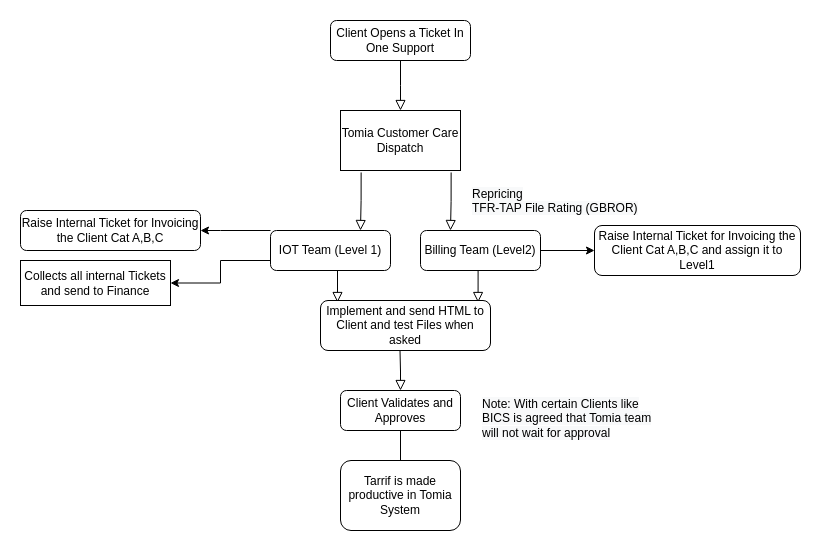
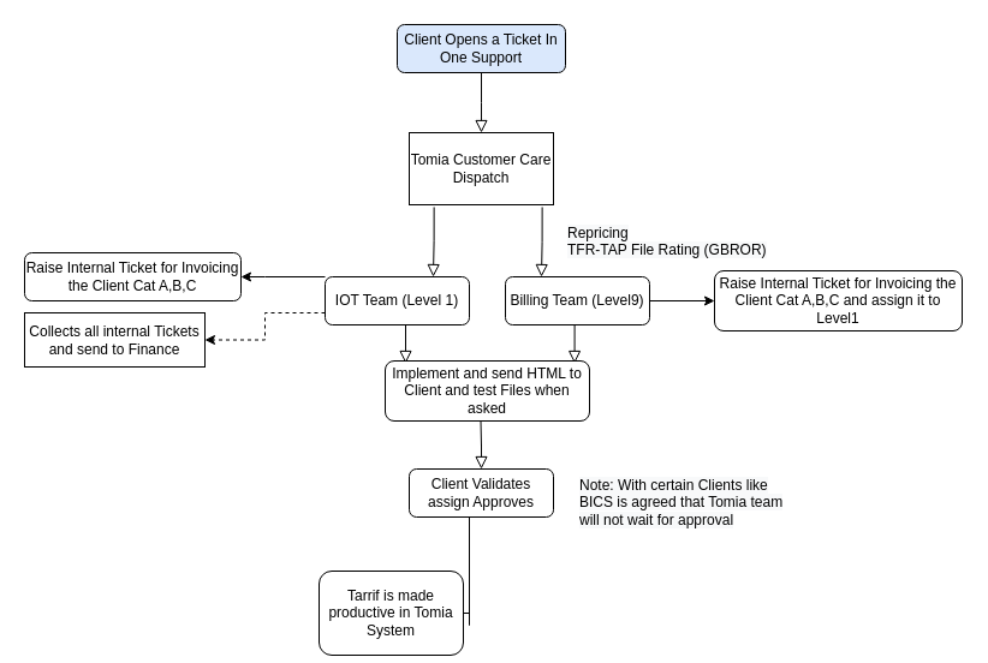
  <mxCell id="0" />
  <mxCell id="1" parent="0" />
  <mxCell id="2" value="" style="rounded=0;html=1;jettySize=auto;orthogonalLoop=1;fontSize=11;endArrow=block;endFill=0;endSize=8;strokeWidth=1;shadow=0;labelBackgroundColor=none;edgeStyle=orthogonalEdgeStyle;" parent="1" source="3" edge="1"><mxGeometry relative="1" as="geometry"><mxPoint x="400" y="110" as="targetPoint" /></mxGeometry></mxCell>
- <mxCell id="3" value="Client Opens a Ticket In One Support" style="rounded=1;whiteSpace=wrap;html=1;fontSize=12;glass=0;strokeWidth=1;shadow=0;" parent="1" vertex="1"><mxGeometry x="330" y="20" width="140" height="40" as="geometry" /></mxCell>
+ <mxCell id="3" value="Client Opens a Ticket In One Support" style="rounded=1;whiteSpace=wrap;html=1;fontSize=12;glass=0;strokeWidth=1;shadow=0;fillColor=#dae8fc;" parent="1" vertex="1"><mxGeometry x="330" y="20" width="140" height="40" as="geometry" /></mxCell>
  <mxCell id="4" value="Tomia Customer Care Dispatch" style="rounded=0;whiteSpace=wrap;html=1;" vertex="1" parent="1"><mxGeometry x="340" y="110" width="120" height="60" as="geometry" /></mxCell>
  <mxCell id="5" value="" style="edgeStyle=orthogonalEdgeStyle;rounded=0;orthogonalLoop=1;jettySize=auto;html=1;" edge="1" parent="1" source="6" target="21"><mxGeometry relative="1" as="geometry"><Array as="points"><mxPoint x="220" y="230" /><mxPoint x="220" y="230" /></Array></mxGeometry></mxCell>
  <mxCell id="6" value="IOT Team (Level 1)" style="rounded=1;whiteSpace=wrap;html=1;fontSize=12;glass=0;strokeWidth=1;shadow=0;" vertex="1" parent="1"><mxGeometry x="270" y="230" width="120" height="40" as="geometry" /></mxCell>
  <mxCell id="7" value="" style="edgeStyle=orthogonalEdgeStyle;rounded=0;orthogonalLoop=1;jettySize=auto;html=1;" edge="1" parent="1" source="8" target="19"><mxGeometry relative="1" as="geometry" /></mxCell>
- <mxCell id="8" value="&amp;nbsp;Billing Team (Level2)&amp;nbsp;" style="rounded=1;whiteSpace=wrap;html=1;fontSize=12;glass=0;strokeWidth=1;shadow=0;" vertex="1" parent="1"><mxGeometry x="420" y="230" width="120" height="40" as="geometry" /></mxCell>
+ <mxCell id="8" value="&amp;nbsp;Billing Team (Level9)&amp;nbsp;" style="rounded=1;whiteSpace=wrap;html=1;fontSize=12;glass=0;strokeWidth=1;shadow=0;" vertex="1" parent="1"><mxGeometry x="420" y="230" width="120" height="40" as="geometry" /></mxCell>
  <mxCell id="9" value="" style="rounded=0;html=1;jettySize=auto;orthogonalLoop=1;fontSize=11;endArrow=block;endFill=0;endSize=8;strokeWidth=1;shadow=0;labelBackgroundColor=none;edgeStyle=orthogonalEdgeStyle;exitX=0.172;exitY=1.033;exitDx=0;exitDy=0;exitPerimeter=0;" edge="1" parent="1" source="4"><mxGeometry relative="1" as="geometry"><mxPoint x="360" y="180" as="sourcePoint" /><mxPoint x="360" y="230" as="targetPoint" /></mxGeometry></mxCell>
  <mxCell id="10" value="&lt;span style=&quot;color: rgb(0 , 0 , 0) ; font-family: &amp;#34;helvetica&amp;#34; ; font-size: 12px ; font-style: normal ; font-weight: 400 ; letter-spacing: normal ; text-align: center ; text-indent: 0px ; text-transform: none ; word-spacing: 0px ; background-color: rgb(248 , 249 , 250) ; display: inline ; float: none&quot;&gt;Repricing&lt;br&gt;TFR-TAP File Rating&amp;nbsp;(GBROR)&lt;br&gt;&lt;/span&gt;" style="text;whiteSpace=wrap;html=1;" vertex="1" parent="1"><mxGeometry x="470" y="180" width="170" height="50" as="geometry" /></mxCell>
  <mxCell id="11" value="" style="rounded=0;html=1;jettySize=auto;orthogonalLoop=1;fontSize=11;endArrow=block;endFill=0;endSize=8;strokeWidth=1;shadow=0;labelBackgroundColor=none;edgeStyle=orthogonalEdgeStyle;exitX=0.172;exitY=1.033;exitDx=0;exitDy=0;exitPerimeter=0;" edge="1" parent="1"><mxGeometry relative="1" as="geometry"><mxPoint x="450.64" y="171.98" as="sourcePoint" /><mxPoint x="450" y="230" as="targetPoint" /><Array as="points"><mxPoint x="451" y="201" /></Array></mxGeometry></mxCell>
  <mxCell id="12" value="" style="rounded=0;html=1;jettySize=auto;orthogonalLoop=1;fontSize=11;endArrow=block;endFill=0;endSize=8;strokeWidth=1;shadow=0;labelBackgroundColor=none;edgeStyle=orthogonalEdgeStyle;entryX=0.1;entryY=0.04;entryDx=0;entryDy=0;entryPerimeter=0;" edge="1" parent="1" target="17"><mxGeometry relative="1" as="geometry"><mxPoint x="339" y="270" as="sourcePoint" /><mxPoint x="339" y="320" as="targetPoint" /></mxGeometry></mxCell>
  <mxCell id="13" value="" style="rounded=0;html=1;jettySize=auto;orthogonalLoop=1;fontSize=11;endArrow=block;endFill=0;endSize=8;strokeWidth=1;shadow=0;labelBackgroundColor=none;edgeStyle=orthogonalEdgeStyle;entryX=0.927;entryY=0.04;entryDx=0;entryDy=0;entryPerimeter=0;" edge="1" parent="1" target="17"><mxGeometry relative="1" as="geometry"><mxPoint x="479.5" y="270" as="sourcePoint" /><mxPoint x="479.5" y="320" as="targetPoint" /></mxGeometry></mxCell>
  <mxCell id="14" value="" style="rounded=0;html=1;jettySize=auto;orthogonalLoop=1;fontSize=11;endArrow=block;endFill=0;endSize=8;strokeWidth=1;shadow=0;labelBackgroundColor=none;edgeStyle=orthogonalEdgeStyle;entryX=0.5;entryY=0;entryDx=0;entryDy=0;" edge="1" parent="1" target="16"><mxGeometry relative="1" as="geometry"><mxPoint x="399.5" y="350" as="sourcePoint" /><mxPoint x="399.5" y="400" as="targetPoint" /><Array as="points" /></mxGeometry></mxCell>
  <mxCell id="15" value="" style="edgeStyle=orthogonalEdgeStyle;rounded=0;orthogonalLoop=1;jettySize=auto;html=1;endArrow=none;" edge="1" parent="1" source="16" target="22"><mxGeometry relative="1" as="geometry"><Array as="points"><mxPoint x="390" y="520" /><mxPoint x="390" y="520" /></Array></mxGeometry></mxCell>
- <mxCell id="16" value="Client Validates and Approves" style="rounded=1;whiteSpace=wrap;html=1;" vertex="1" parent="1"><mxGeometry x="340" y="390" width="120" height="40" as="geometry" /></mxCell>
+ <mxCell id="16" value="Client Validates assign Approves" style="rounded=1;whiteSpace=wrap;html=1;" vertex="1" parent="1"><mxGeometry x="340" y="390" width="120" height="40" as="geometry" /></mxCell>
  <mxCell id="17" value="Implement and send HTML to Client and test Files when asked" style="rounded=1;whiteSpace=wrap;html=1;fontSize=12;glass=0;strokeWidth=1;shadow=0;" vertex="1" parent="1"><mxGeometry x="320" y="300" width="170" height="50" as="geometry" /></mxCell>
  <mxCell id="18" value="&lt;span style=&quot;color: rgb(0 , 0 , 0) ; font-family: &amp;#34;helvetica&amp;#34; ; font-size: 12px ; font-style: normal ; font-weight: 400 ; letter-spacing: normal ; text-align: center ; text-indent: 0px ; text-transform: none ; word-spacing: 0px ; background-color: rgb(248 , 249 , 250) ; display: inline ; float: none&quot;&gt;Note: With certain Clients like BICS is agreed that Tomia team will not wait for approval&lt;/span&gt;" style="text;whiteSpace=wrap;html=1;" vertex="1" parent="1"><mxGeometry x="480" y="390" width="180" height="30" as="geometry" /></mxCell>
  <mxCell id="19" value="Raise Internal Ticket for Invoicing the Client Cat A,B,C and assign it to Level1" style="rounded=1;whiteSpace=wrap;html=1;" vertex="1" parent="1"><mxGeometry x="594" y="225" width="206" height="50" as="geometry" /></mxCell>
- <mxCell id="20" value="" style="edgeStyle=orthogonalEdgeStyle;rounded=0;orthogonalLoop=1;jettySize=auto;html=1;exitX=0;exitY=0.75;exitDx=0;exitDy=0;" edge="1" parent="1" source="6" target="23"><mxGeometry relative="1" as="geometry" /></mxCell>
+ <mxCell id="20" value="" style="edgeStyle=orthogonalEdgeStyle;rounded=0;orthogonalLoop=1;jettySize=auto;html=1;exitX=0;exitY=0.75;exitDx=0;exitDy=0;dashed=1;" edge="1" parent="1" source="6" target="23"><mxGeometry relative="1" as="geometry" /></mxCell>
  <mxCell id="21" value="Raise Internal Ticket for Invoicing the Client Cat A,B,C" style="rounded=1;whiteSpace=wrap;html=1;" vertex="1" parent="1"><mxGeometry x="20" y="210" width="180" height="40" as="geometry" /></mxCell>
- <mxCell id="22" value="Tarrif is made productive in Tomia System" style="rounded=1;whiteSpace=wrap;html=1;" vertex="1" parent="1"><mxGeometry x="340" y="460" width="120" height="70" as="geometry" /></mxCell>
+ <mxCell id="22" value="Tarrif is made productive in Tomia System" style="rounded=1;whiteSpace=wrap;html=1;" vertex="1" parent="1"><mxGeometry x="265" y="475" width="120" height="70" as="geometry" /></mxCell>
  <mxCell id="23" value="Collects all internal Tickets and send to Finance" style="rounded=0;whiteSpace=wrap;html=1;" vertex="1" parent="1"><mxGeometry x="20" y="260" width="150" height="45" as="geometry" /></mxCell>
